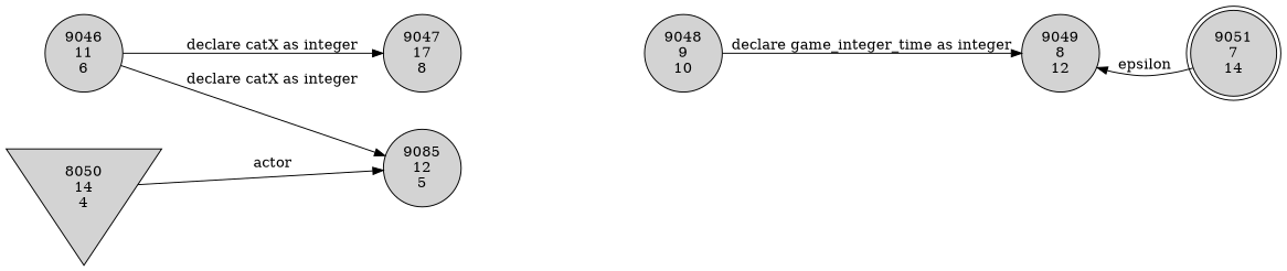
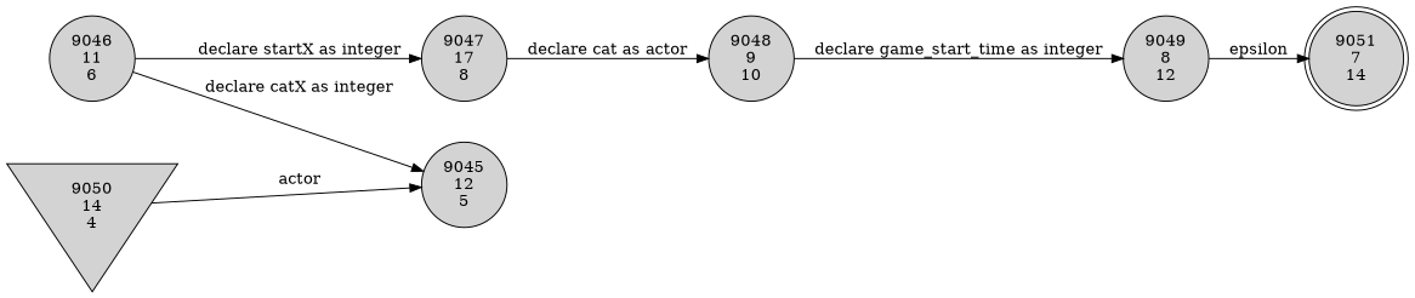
  digraph {
    rankdir=LR
    node [penwidth=1 shape=circle style=filled]
-   n1 [label="9085\n12\n5"]
+   n1 [label="9045\n12\n5"]
    n2 [label="9046\n11\n6"]
    n3 [label="9047\n17\n8"]
    n4 [label="9048\n9\n10"]
    n5 [label="9049\n8\n12"]
    n6 [label="9051\n7\n14" shape=doublecircle]
-   n7 [label="8050\n14\n4" shape=invtriangle]
+   n7 [label="9050\n14\n4" shape=invtriangle]
    n2 -> n1 [label="declare catX as integer"]
-   n2 -> n3 [label="declare catX as integer"]
-   n4 -> n5 [label="declare game_integer_time as integer"]
-   n6 -> n5 [label=epsilon]
+   n2 -> n3 [label="declare startX as integer"]
+   n3 -> n4 [label="declare cat as actor"]
+   n4 -> n5 [label="declare game_start_time as integer"]
+   n5 -> n6 [label=epsilon]
    n7 -> n1 [label=actor]
  }
